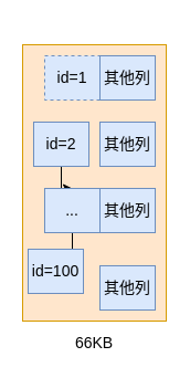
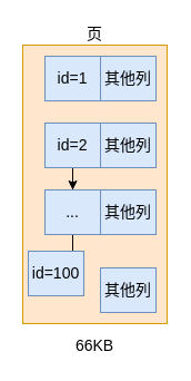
  <mxCell id="0" />
  <mxCell id="1" parent="0" />
  <mxCell id="2" value="" style="rounded=0;whiteSpace=wrap;html=1;fontSize=14;fillColor=#ffe6cc;strokeColor=#d79b00;" vertex="1" parent="1"><mxGeometry x="20" y="40" width="130" height="250" as="geometry" /></mxCell>
- <mxCell id="3" value="id=1" style="rounded=0;whiteSpace=wrap;html=1;fillColor=#dae8fc;strokeColor=#6c8ebf;fontSize=14;dashed=1;" vertex="1" parent="1"><mxGeometry x="40" y="50" width="50" height="40" as="geometry" /></mxCell>
+ <mxCell id="3" value="id=1" style="rounded=0;whiteSpace=wrap;html=1;fillColor=#dae8fc;strokeColor=#6c8ebf;fontSize=14;" vertex="1" parent="1"><mxGeometry x="40" y="50" width="50" height="40" as="geometry" /></mxCell>
  <mxCell id="4" value="其他列" style="rounded=0;whiteSpace=wrap;html=1;fillColor=#dae8fc;strokeColor=#6c8ebf;fontSize=14;" vertex="1" parent="1"><mxGeometry x="90" y="50" width="50" height="40" as="geometry" /></mxCell>
  <mxCell id="5" style="edgeStyle=orthogonalEdgeStyle;rounded=0;orthogonalLoop=1;jettySize=auto;html=1;entryX=0.5;entryY=0;entryDx=0;entryDy=0;fontSize=14;" edge="1" parent="1" source="6" target="9"><mxGeometry relative="1" as="geometry" /></mxCell>
- <mxCell id="6" value="id=2" style="rounded=0;whiteSpace=wrap;html=1;fillColor=#dae8fc;strokeColor=#6c8ebf;fontSize=14;" vertex="1" parent="1"><mxGeometry x="30" y="110" width="50" height="40" as="geometry" /></mxCell>
+ <mxCell id="6" value="id=2" style="rounded=0;whiteSpace=wrap;html=1;fillColor=#dae8fc;strokeColor=#6c8ebf;fontSize=14;" vertex="1" parent="1"><mxGeometry x="40" y="110" width="50" height="40" as="geometry" /></mxCell>
  <mxCell id="7" value="其他列" style="rounded=0;whiteSpace=wrap;html=1;fillColor=#dae8fc;strokeColor=#6c8ebf;fontSize=14;" vertex="1" parent="1"><mxGeometry x="90" y="110" width="50" height="40" as="geometry" /></mxCell>
  <mxCell id="8" style="edgeStyle=orthogonalEdgeStyle;rounded=0;orthogonalLoop=1;jettySize=auto;html=1;entryX=0.5;entryY=0;entryDx=0;entryDy=0;fontSize=14;" edge="1" parent="1" source="9" target="11"><mxGeometry relative="1" as="geometry" /></mxCell>
  <mxCell id="9" value="..." style="rounded=0;whiteSpace=wrap;html=1;fillColor=#dae8fc;strokeColor=#6c8ebf;fontSize=14;" vertex="1" parent="1"><mxGeometry x="40" y="170" width="50" height="40" as="geometry" /></mxCell>
  <mxCell id="10" value="其他列" style="rounded=0;whiteSpace=wrap;html=1;fillColor=#dae8fc;strokeColor=#6c8ebf;fontSize=14;" vertex="1" parent="1"><mxGeometry x="90" y="170" width="50" height="40" as="geometry" /></mxCell>
  <mxCell id="11" value="id=100" style="rounded=0;whiteSpace=wrap;html=1;fillColor=#dae8fc;strokeColor=#6c8ebf;fontSize=14;" vertex="1" parent="1"><mxGeometry x="25" y="225" width="50" height="40" as="geometry" /></mxCell>
  <mxCell id="12" value="其他列" style="rounded=0;whiteSpace=wrap;html=1;fillColor=#dae8fc;strokeColor=#6c8ebf;fontSize=14;" vertex="1" parent="1"><mxGeometry x="90" y="240" width="50" height="40" as="geometry" /></mxCell>
  <mxCell id="13" value="66KB" style="text;html=1;strokeColor=none;fillColor=none;align=center;verticalAlign=middle;whiteSpace=wrap;rounded=0;fontSize=14;" vertex="1" parent="1"><mxGeometry x="65" y="300" width="40" height="20" as="geometry" /></mxCell>
+ <mxCell id="14" value="页" style="text;html=1;strokeColor=none;fillColor=none;align=center;verticalAlign=middle;whiteSpace=wrap;rounded=0;fontSize=14;" vertex="1" parent="1"><mxGeometry x="65" y="20" width="40" height="20" as="geometry" /></mxCell>
